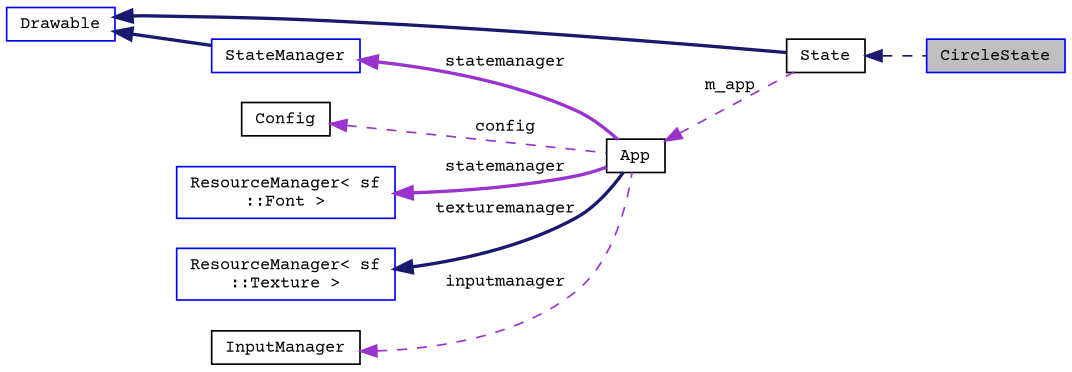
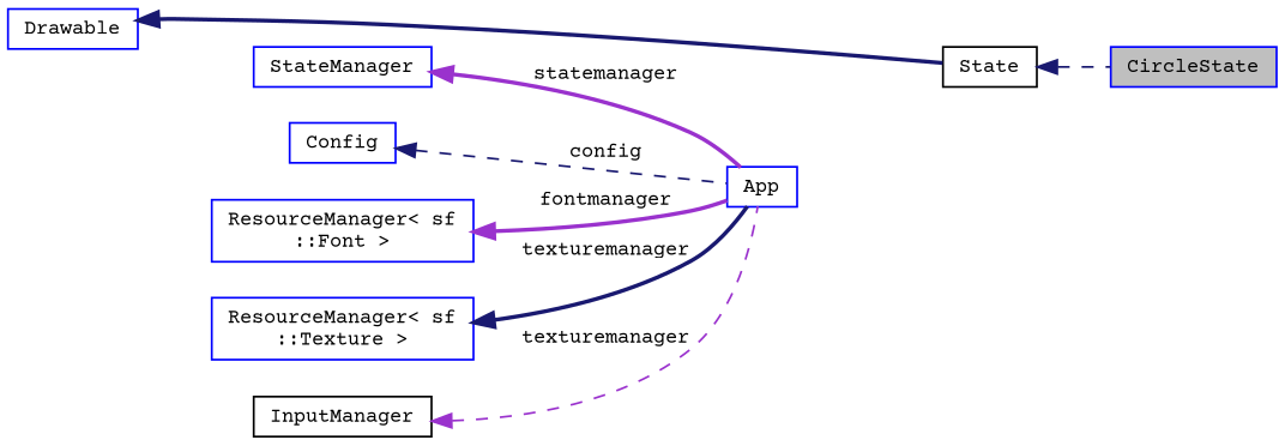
  digraph {
    fontname="Courier Prime"
    rankdir=LR
    node [color=blue fillcolor=white fontname="Courier Prime" fontsize=10 shape=record style=filled]
    edge [color=darkorchid3 dir=back fontname="Courier Prime" fontsize=10 labelfontname=Helvetica labelfontsize=10 style=bold]
    n1 [fillcolor=grey75 fontcolor=black height=0.2 label=CircleState width=0.4]
    n2 [color=black height=0.2 label=State width=0.4]
    n3 [height=0.2 label=Drawable width=0.4]
    n4 [height=0.2 label=StateManager width=0.4]
-   n5 [color=black height=0.2 label=App width=0.4]
-   n6 [color=black height=0.2 label=Config width=0.4]
+   n5 [height=0.2 label=App width=0.4]
+   n6 [height=0.2 label=Config width=0.4]
    n7 [height=0.2 label="ResourceManager\< sf\l::Font \>" width=0.4]
    n8 [height=0.2 label="ResourceManager\< sf\l::Texture \>" width=0.4]
    n9 [color=black height=0.2 label=InputManager width=0.4]
    n2 -> n1 [color=midnightblue style=dashed]
    n3 -> n2 [color=midnightblue]
-   n3 -> n4 [color=midnightblue]
    n4 -> n5 [label=" statemanager"]
-   n5 -> n2 [label=" m_app" style=dashed]
-   n6 -> n5 [label=" config" style=dashed]
-   n7 -> n5 [label=" statemanager"]
+   n6 -> n5 [color=midnightblue label=" config" style=dashed]
+   n7 -> n5 [label=" fontmanager"]
    n8 -> n5 [color=midnightblue label=" texturemanager"]
-   n9 -> n5 [label=" inputmanager" style=dashed]
+   n9 -> n5 [label=" texturemanager" style=dashed]
  }
